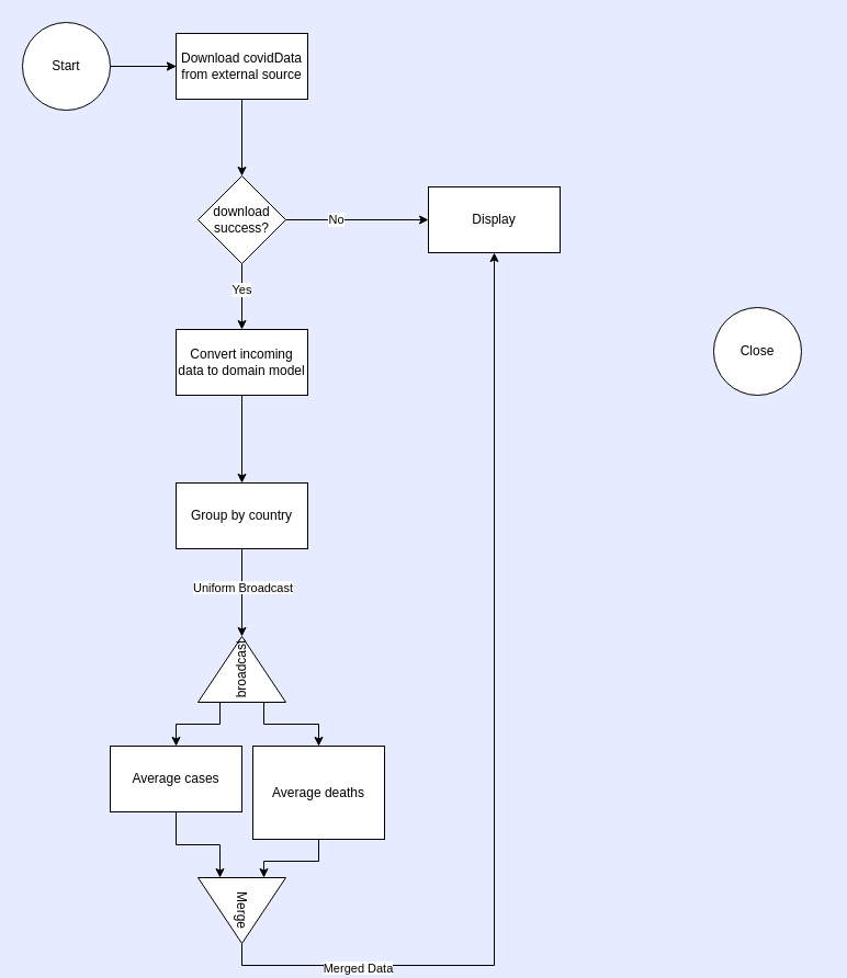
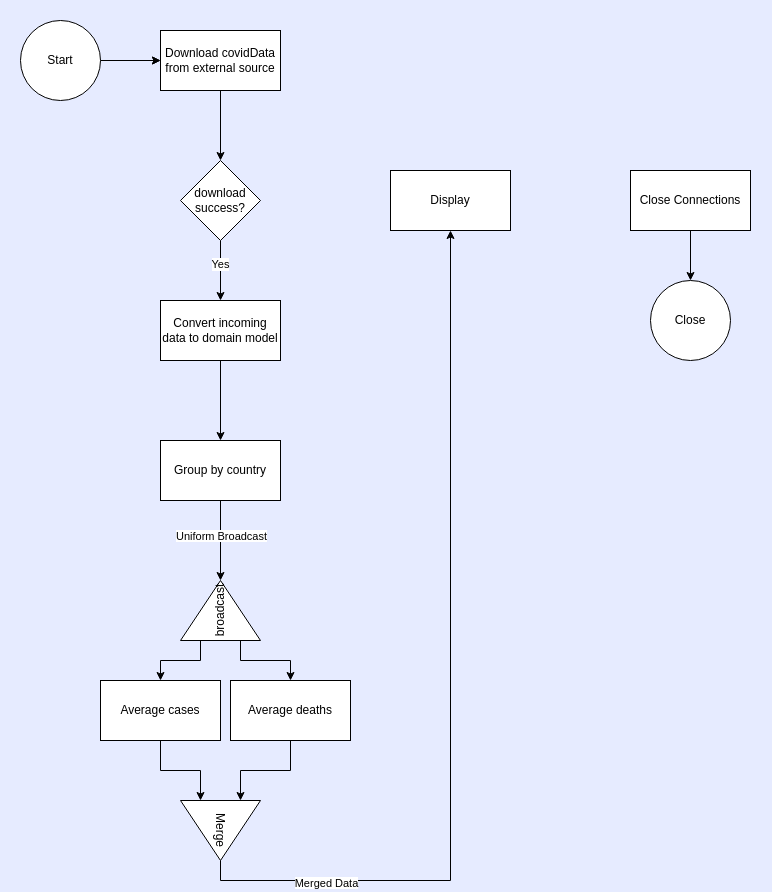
  <mxCell id="0" />
  <mxCell id="1" parent="0" />
  <mxCell id="2" value="" style="edgeStyle=orthogonalEdgeStyle;rounded=0;orthogonalLoop=1;jettySize=auto;html=1;" parent="1" source="4" target="6" edge="1"><mxGeometry relative="1" as="geometry" /></mxCell>
  <mxCell id="3" value="" style="edgeStyle=orthogonalEdgeStyle;rounded=0;orthogonalLoop=1;jettySize=auto;html=1;strokeColor=#000000;" parent="1" source="4" target="6" edge="1"><mxGeometry relative="1" as="geometry" /></mxCell>
  <mxCell id="4" value="&lt;font color=&quot;#000000&quot;&gt;Start&lt;/font&gt;" style="ellipse;whiteSpace=wrap;html=1;aspect=fixed;fillColor=#FFFFFF;strokeColor=#000000;" parent="1" vertex="1"><mxGeometry x="20" y="20" width="80" height="80" as="geometry" /></mxCell>
  <mxCell id="5" value="" style="edgeStyle=orthogonalEdgeStyle;rounded=0;orthogonalLoop=1;jettySize=auto;html=1;strokeColor=#000000;" parent="1" source="6" target="11" edge="1"><mxGeometry relative="1" as="geometry" /></mxCell>
  <mxCell id="6" value="&lt;font color=&quot;#000000&quot;&gt;Download covidData from external source&lt;/font&gt;" style="whiteSpace=wrap;html=1;fillColor=#FFFFFF;strokeColor=#000000;" parent="1" vertex="1"><mxGeometry x="160" y="30" width="120" height="60" as="geometry" /></mxCell>
  <mxCell id="7" value="" style="edgeStyle=orthogonalEdgeStyle;rounded=0;orthogonalLoop=1;jettySize=auto;html=1;strokeColor=#000000;" parent="1" source="11" target="14" edge="1"><mxGeometry relative="1" as="geometry"><Array as="points"><mxPoint x="220" y="260" /><mxPoint x="220" y="260" /></Array></mxGeometry></mxCell>
  <mxCell id="8" value="&lt;span style=&quot;background-color: rgb(255 , 255 , 255)&quot;&gt;Yes&lt;/span&gt;" style="edgeLabel;html=1;align=center;verticalAlign=middle;resizable=0;points=[];fontColor=#000000;" parent="7" vertex="1" connectable="0"><mxGeometry x="-0.232" y="-1" relative="1" as="geometry"><mxPoint as="offset" /></mxGeometry></mxCell>
- <mxCell id="9" style="edgeStyle=orthogonalEdgeStyle;rounded=0;orthogonalLoop=1;jettySize=auto;html=1;exitX=1;exitY=0.5;exitDx=0;exitDy=0;entryX=0;entryY=0.5;entryDx=0;entryDy=0;strokeColor=#000000;" parent="1" source="11" target="28" edge="1"><mxGeometry relative="1" as="geometry" /></mxCell>
- <mxCell id="10" value="&lt;font color=&quot;#000000&quot; style=&quot;background-color: rgb(255 , 255 , 255)&quot;&gt;No&lt;/font&gt;" style="edgeLabel;html=1;align=center;verticalAlign=middle;resizable=0;points=[];" parent="9" vertex="1" connectable="0"><mxGeometry x="-0.308" y="1" relative="1" as="geometry"><mxPoint as="offset" /></mxGeometry></mxCell>
  <mxCell id="11" value="&lt;font color=&quot;#000000&quot;&gt;download success?&lt;/font&gt;" style="rhombus;whiteSpace=wrap;html=1;fillColor=#FFFFFF;strokeColor=#000000;" parent="1" vertex="1"><mxGeometry x="180" y="160" width="80" height="80" as="geometry" /></mxCell>
  <mxCell id="12" value="&lt;font color=&quot;#000000&quot;&gt;Close&lt;/font&gt;" style="ellipse;whiteSpace=wrap;html=1;aspect=fixed;fillColor=#FFFFFF;strokeColor=#000000;" parent="1" vertex="1"><mxGeometry x="650" y="280" width="80" height="80" as="geometry" /></mxCell>
  <mxCell id="13" value="" style="edgeStyle=orthogonalEdgeStyle;rounded=0;orthogonalLoop=1;jettySize=auto;html=1;strokeColor=#000000;" parent="1" source="14" target="17" edge="1"><mxGeometry relative="1" as="geometry" /></mxCell>
  <mxCell id="14" value="&lt;font color=&quot;#000000&quot;&gt;Convert incoming data to domain model&lt;/font&gt;" style="whiteSpace=wrap;html=1;fillColor=#FFFFFF;strokeColor=#000000;" parent="1" vertex="1"><mxGeometry x="160" y="300" width="120" height="60" as="geometry" /></mxCell>
  <mxCell id="15" style="edgeStyle=orthogonalEdgeStyle;rounded=0;orthogonalLoop=1;jettySize=auto;html=1;exitX=0.5;exitY=1;exitDx=0;exitDy=0;entryX=1;entryY=0.5;entryDx=0;entryDy=0;strokeColor=#000000;" parent="1" source="17" target="20" edge="1"><mxGeometry relative="1" as="geometry" /></mxCell>
  <mxCell id="16" value="&lt;font color=&quot;#000000&quot; style=&quot;background-color: rgb(255 , 255 , 255)&quot;&gt;Uniform Broadcast&lt;/font&gt;" style="edgeLabel;html=1;align=center;verticalAlign=middle;resizable=0;points=[];labelBackgroundColor=none;" parent="15" vertex="1" connectable="0"><mxGeometry x="-0.124" relative="1" as="geometry"><mxPoint as="offset" /></mxGeometry></mxCell>
  <mxCell id="17" value="&lt;font color=&quot;#000000&quot;&gt;Group by country&lt;/font&gt;" style="whiteSpace=wrap;html=1;fillColor=#FFFFFF;strokeColor=#000000;" parent="1" vertex="1"><mxGeometry x="160" y="440" width="120" height="60" as="geometry" /></mxCell>
  <mxCell id="18" style="edgeStyle=orthogonalEdgeStyle;rounded=0;orthogonalLoop=1;jettySize=auto;html=1;exitX=0;exitY=0.25;exitDx=0;exitDy=0;strokeColor=#000000;" parent="1" source="20" target="22" edge="1"><mxGeometry relative="1" as="geometry" /></mxCell>
  <mxCell id="19" style="edgeStyle=orthogonalEdgeStyle;rounded=0;orthogonalLoop=1;jettySize=auto;html=1;exitX=0;exitY=0.75;exitDx=0;exitDy=0;strokeColor=#000000;" parent="1" source="20" target="24" edge="1"><mxGeometry relative="1" as="geometry" /></mxCell>
  <mxCell id="20" value="&lt;font color=&quot;#000000&quot;&gt;broadcast&lt;/font&gt;" style="triangle;whiteSpace=wrap;html=1;rotation=-90;fillColor=#FFFFFF;strokeColor=#000000;" parent="1" vertex="1"><mxGeometry x="190" y="570" width="60" height="80" as="geometry" /></mxCell>
  <mxCell id="21" style="edgeStyle=orthogonalEdgeStyle;rounded=0;orthogonalLoop=1;jettySize=auto;html=1;exitX=0.5;exitY=1;exitDx=0;exitDy=0;entryX=0;entryY=0.75;entryDx=0;entryDy=0;strokeColor=#000000;" parent="1" source="22" target="25" edge="1"><mxGeometry relative="1" as="geometry" /></mxCell>
  <mxCell id="22" value="&lt;font color=&quot;#000000&quot;&gt;Average cases&lt;/font&gt;" style="rounded=0;whiteSpace=wrap;html=1;fillColor=#FFFFFF;strokeColor=#000000;" parent="1" vertex="1"><mxGeometry x="100" y="680" width="120" height="60" as="geometry" /></mxCell>
  <mxCell id="23" style="edgeStyle=orthogonalEdgeStyle;rounded=0;orthogonalLoop=1;jettySize=auto;html=1;exitX=0.5;exitY=1;exitDx=0;exitDy=0;entryX=0;entryY=0.25;entryDx=0;entryDy=0;strokeColor=#000000;" parent="1" source="24" target="25" edge="1"><mxGeometry relative="1" as="geometry" /></mxCell>
- <mxCell id="24" value="&lt;font color=&quot;#000000&quot;&gt;Average deaths&lt;/font&gt;" style="rounded=0;whiteSpace=wrap;html=1;fillColor=#FFFFFF;strokeColor=#000000;" parent="1" vertex="1"><mxGeometry x="230" y="680" width="120" height="85" as="geometry" /></mxCell>
+ <mxCell id="24" value="&lt;font color=&quot;#000000&quot;&gt;Average deaths&lt;/font&gt;" style="rounded=0;whiteSpace=wrap;html=1;fillColor=#FFFFFF;strokeColor=#000000;" parent="1" vertex="1"><mxGeometry x="230" y="680" width="120" height="60" as="geometry" /></mxCell>
  <mxCell id="25" value="&lt;font color=&quot;#000000&quot;&gt;Merge&lt;/font&gt;" style="triangle;whiteSpace=wrap;html=1;rotation=90;fillColor=#FFFFFF;strokeColor=#000000;" parent="1" vertex="1"><mxGeometry x="190" y="790" width="60" height="80" as="geometry" /></mxCell>
  <mxCell id="26" style="edgeStyle=orthogonalEdgeStyle;rounded=0;orthogonalLoop=1;jettySize=auto;html=1;exitX=1;exitY=0.5;exitDx=0;exitDy=0;entryX=0.5;entryY=1;entryDx=0;entryDy=0;strokeColor=#000000;" parent="1" source="25" target="28" edge="1"><mxGeometry relative="1" as="geometry"><mxPoint x="280" y="920" as="sourcePoint" /></mxGeometry></mxCell>
  <mxCell id="27" value="&lt;span style=&quot;background-color: rgb(255 , 255 , 255)&quot;&gt;Merged Data&lt;/span&gt;" style="edgeLabel;html=1;align=center;verticalAlign=middle;resizable=0;points=[];labelBackgroundColor=none;fontColor=#000000;" parent="26" vertex="1" connectable="0"><mxGeometry x="-0.722" y="-2" relative="1" as="geometry"><mxPoint as="offset" /></mxGeometry></mxCell>
  <mxCell id="28" value="&lt;font color=&quot;#000000&quot;&gt;Display&lt;/font&gt;" style="rounded=0;whiteSpace=wrap;html=1;fillColor=#FFFFFF;strokeColor=#000000;" parent="1" vertex="1"><mxGeometry x="390" y="170" width="120" height="60" as="geometry" /></mxCell>
+ <mxCell id="29" style="edgeStyle=orthogonalEdgeStyle;rounded=0;orthogonalLoop=1;jettySize=auto;html=1;exitX=0.5;exitY=1;exitDx=0;exitDy=0;strokeColor=#000000;" parent="1" source="30" target="12" edge="1"><mxGeometry relative="1" as="geometry" /></mxCell>
+ <mxCell id="30" value="&lt;font color=&quot;#000000&quot;&gt;Close Connections&lt;/font&gt;" style="rounded=0;whiteSpace=wrap;html=1;fillColor=#FFFFFF;strokeColor=#000000;" parent="1" vertex="1"><mxGeometry x="630" y="170" width="120" height="60" as="geometry" /></mxCell>
